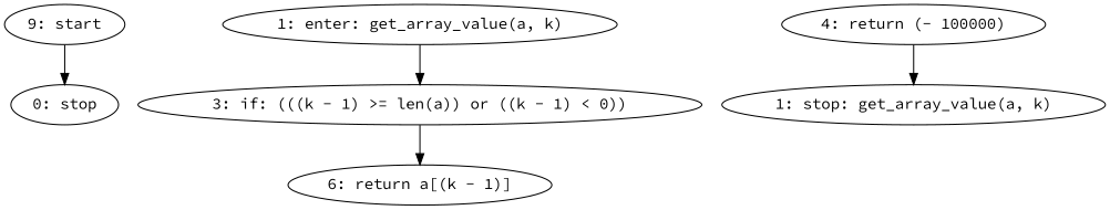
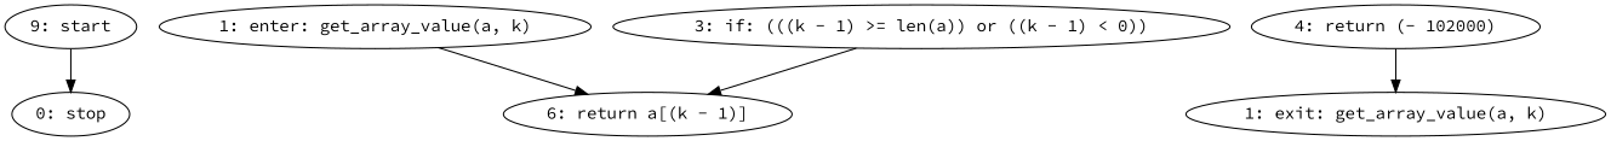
  strict digraph {
    fontname="Source Code Pro"
    node [fontname="Source Code Pro"]
    edge [fontname="Source Code Pro"]
    n1 [label="9: start"]
    n2 [label="0: stop"]
    n3 [label="1: enter: get_array_value(a, k)"]
    n4 [label="3: if: (((k - 1) >= len(a)) or ((k - 1) < 0))"]
    n5 [label="6: return a[(k - 1)]"]
-   n6 [label="4: return (- 100000)"]
-   n7 [label="1: stop: get_array_value(a, k)"]
+   n6 [label="4: return (- 102000)"]
+   n7 [label="1: exit: get_array_value(a, k)"]
    n1 -> n2
-   n3 -> n4
+   n3 -> n5
    n4 -> n5
    n6 -> n7
  }
